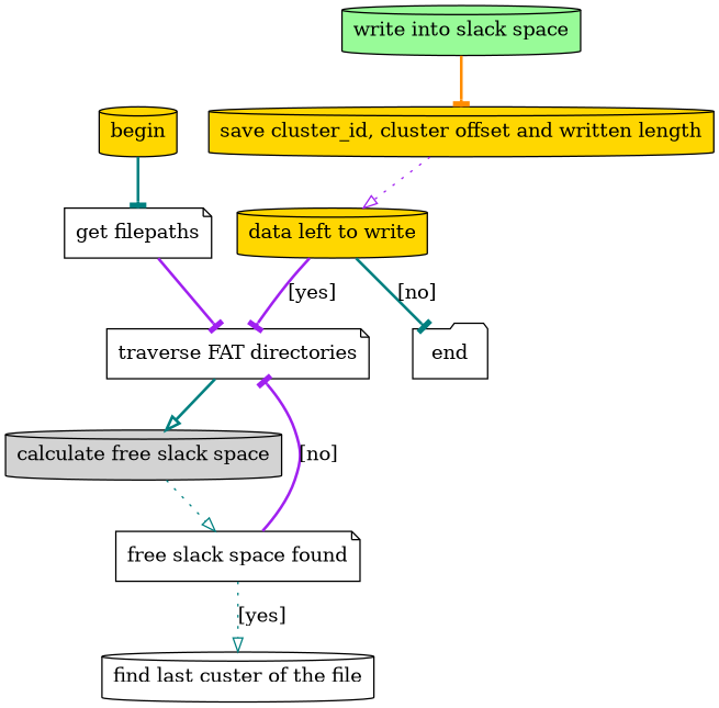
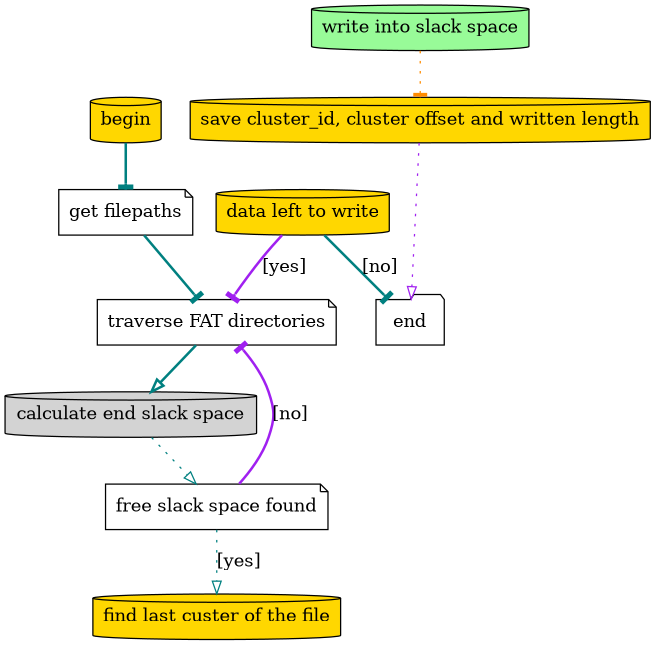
  digraph {
    node [fillcolor=white shape=cylinder style=filled]
    edge [arrowhead=tee color=teal style=bold]
    begin [fillcolor=gold]
    "get filepaths" [shape=note]
    "traverse FAT directories" [shape=note]
    end [shape=folder]
    "free slack space found" [shape=note]
-   "find last custer of the file"
-   "calculate free slack space" [fillcolor=lightgrey]
+   "find last custer of the file" [fillcolor=gold]
+   "calculate free slack space" [fillcolor=lightgrey label="calculate end slack space"]
    "data left to write" [fillcolor=gold]
    "write into slack space" [fillcolor=palegreen]
    "save cluster_id, cluster offset and written length" [fillcolor=gold]
    begin -> "get filepaths"
-   "get filepaths" -> "traverse FAT directories" [color=purple]
+   "get filepaths" -> "traverse FAT directories"
    "traverse FAT directories" -> "calculate free slack space" [arrowhead=onormal]
    "free slack space found" -> "traverse FAT directories" [color=purple label="[no]"]
    "free slack space found" -> "find last custer of the file" [arrowhead=onormal label="[yes]" style=dotted]
    "calculate free slack space" -> "free slack space found" [arrowhead=onormal style=dotted]
    "data left to write" -> "traverse FAT directories" [color=purple label="[yes]"]
    "data left to write" -> end [label="[no]"]
-   "write into slack space" -> "save cluster_id, cluster offset and written length" [color=darkorange]
-   "save cluster_id, cluster offset and written length" -> "data left to write" [arrowhead=onormal color=purple style=dotted]
+   "write into slack space" -> "save cluster_id, cluster offset and written length" [color=darkorange style=dotted]
+   "save cluster_id, cluster offset and written length" -> end [arrowhead=onormal color=purple style=dotted]
  }
